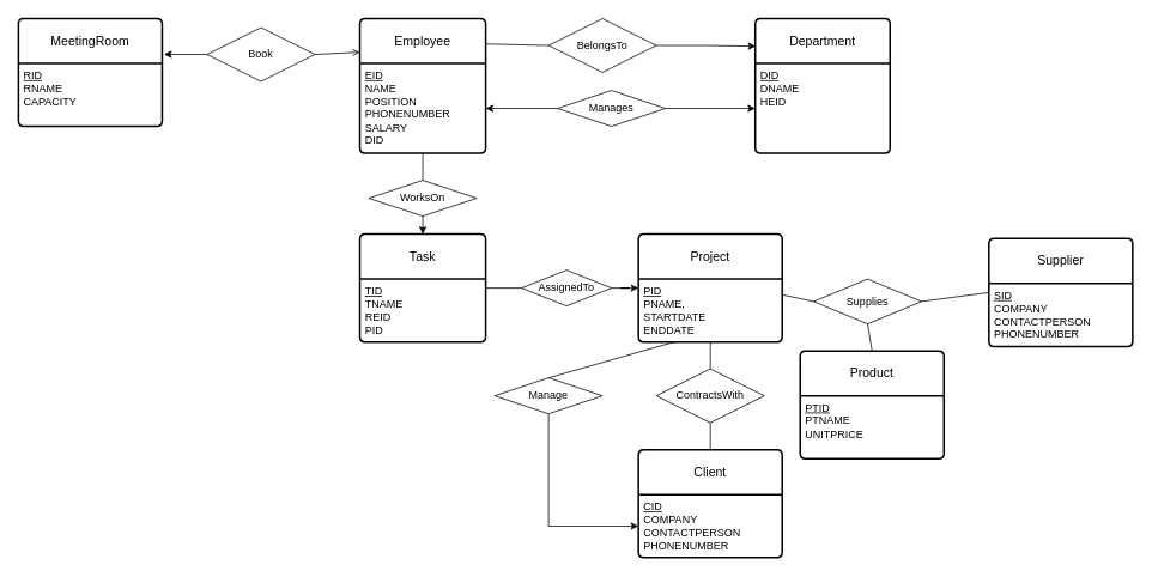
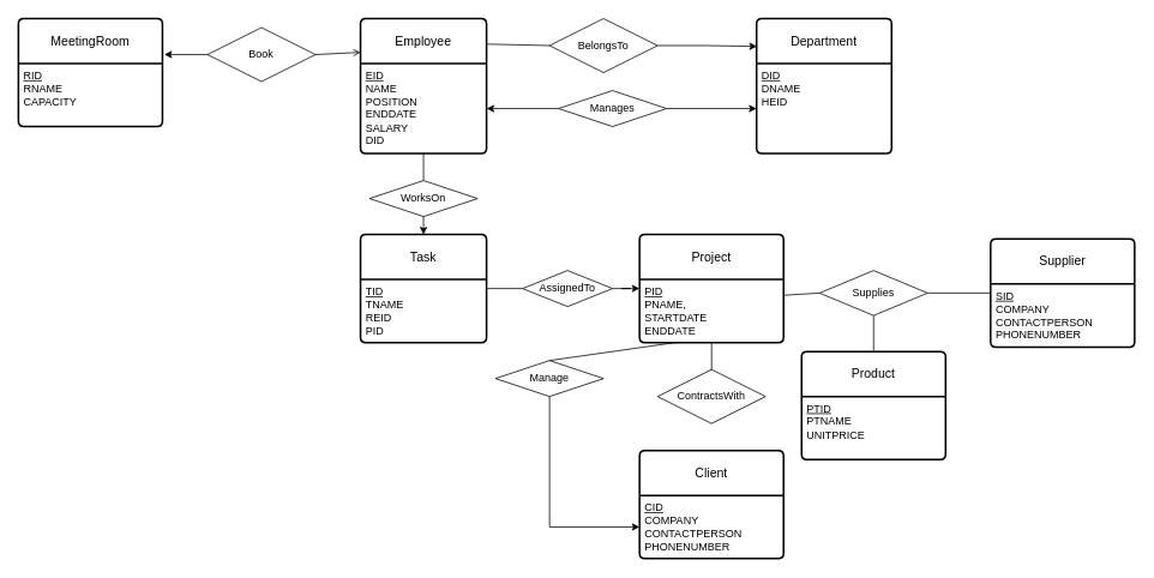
  <mxCell id="0" />
  <mxCell id="1" parent="0" />
  <mxCell id="2" value="Employee" style="swimlane;childLayout=stackLayout;horizontal=1;startSize=50;horizontalStack=0;rounded=1;fontSize=14;fontStyle=0;strokeWidth=2;resizeParent=0;resizeLast=1;shadow=0;dashed=0;align=center;arcSize=4;whiteSpace=wrap;html=1;" parent="1" vertex="1"><mxGeometry x="400" y="20" width="140" height="150" as="geometry" /></mxCell>
- <mxCell id="3" value="&lt;u&gt;EID&lt;/u&gt;&lt;br&gt;NAME&lt;br&gt;POSITION&lt;br&gt;PHONENUMBER&lt;br&gt;SALARY&lt;br&gt;DID" style="align=left;strokeColor=none;fillColor=none;spacingLeft=4;fontSize=12;verticalAlign=top;resizable=0;rotatable=0;part=1;html=1;points=[[0,0,0,0,0],[0,0.25,0,0,0],[0,0.5,0,0,0],[0,0.75,0,0,0],[0,1,0,0,0],[0.25,0,0,0,0],[0.25,1,0,0,0],[0.5,0,0,0,0],[0.5,1,0,0,0],[0.75,0,0,0,0],[0.75,1,0,0,0],[1,0,0,0,0],[1,0.25,0,0,0],[1,0.5,0,0,0],[1,0.75,0,0,0],[1,1,0,0,0]];" parent="2" vertex="1"><mxGeometry y="50" width="140" height="100" as="geometry" /></mxCell>
+ <mxCell id="3" value="&lt;u&gt;EID&lt;/u&gt;&lt;br&gt;NAME&lt;br&gt;POSITION&lt;br&gt;ENDDATE&lt;br&gt;SALARY&lt;br&gt;DID" style="align=left;strokeColor=none;fillColor=none;spacingLeft=4;fontSize=12;verticalAlign=top;resizable=0;rotatable=0;part=1;html=1;points=[[0,0,0,0,0],[0,0.25,0,0,0],[0,0.5,0,0,0],[0,0.75,0,0,0],[0,1,0,0,0],[0.25,0,0,0,0],[0.25,1,0,0,0],[0.5,0,0,0,0],[0.5,1,0,0,0],[0.75,0,0,0,0],[0.75,1,0,0,0],[1,0,0,0,0],[1,0.25,0,0,0],[1,0.5,0,0,0],[1,0.75,0,0,0],[1,1,0,0,0]];" parent="2" vertex="1"><mxGeometry y="50" width="140" height="100" as="geometry" /></mxCell>
  <mxCell id="4" value="Department" style="swimlane;childLayout=stackLayout;horizontal=1;startSize=50;horizontalStack=0;rounded=1;fontSize=14;fontStyle=0;strokeWidth=2;resizeParent=0;resizeLast=1;shadow=0;dashed=0;align=center;arcSize=4;whiteSpace=wrap;html=1;" parent="1" vertex="1"><mxGeometry x="840" y="20" width="150" height="150" as="geometry" /></mxCell>
  <mxCell id="5" value="&lt;u&gt;DID&lt;/u&gt;&lt;br&gt;DNAME&lt;br&gt;HEID" style="align=left;strokeColor=none;fillColor=none;spacingLeft=4;fontSize=12;verticalAlign=top;resizable=0;rotatable=0;part=1;html=1;" parent="4" vertex="1"><mxGeometry y="50" width="150" height="100" as="geometry" /></mxCell>
  <mxCell id="6" value="BelongsTo" style="shape=rhombus;perimeter=rhombusPerimeter;whiteSpace=wrap;html=1;align=center;" parent="1" vertex="1"><mxGeometry x="610" y="20" width="120" height="60" as="geometry" /></mxCell>
  <mxCell id="7" style="edgeStyle=orthogonalEdgeStyle;rounded=0;orthogonalLoop=1;jettySize=auto;html=1;entryX=0;entryY=0.5;entryDx=0;entryDy=0;" parent="1" source="8" target="5" edge="1"><mxGeometry relative="1" as="geometry" /></mxCell>
  <mxCell id="8" value="Manages" style="shape=rhombus;perimeter=rhombusPerimeter;whiteSpace=wrap;html=1;align=center;" parent="1" vertex="1"><mxGeometry x="620" y="100" width="120" height="40" as="geometry" /></mxCell>
  <mxCell id="9" value="" style="endArrow=none;html=1;rounded=0;exitX=1.007;exitY=0.189;exitDx=0;exitDy=0;exitPerimeter=0;entryX=0;entryY=0.5;entryDx=0;entryDy=0;" parent="1" source="2" target="6" edge="1"><mxGeometry width="50" height="50" relative="1" as="geometry"><mxPoint x="610" y="130" as="sourcePoint" /><mxPoint x="660" y="80" as="targetPoint" /></mxGeometry></mxCell>
  <mxCell id="10" style="edgeStyle=orthogonalEdgeStyle;rounded=0;orthogonalLoop=1;jettySize=auto;html=1;exitX=0;exitY=0.5;exitDx=0;exitDy=0;entryX=1;entryY=0.5;entryDx=0;entryDy=0;entryPerimeter=0;" parent="1" source="8" target="3" edge="1"><mxGeometry relative="1" as="geometry" /></mxCell>
  <mxCell id="11" value="MeetingRoom" style="swimlane;childLayout=stackLayout;horizontal=1;startSize=50;horizontalStack=0;rounded=1;fontSize=14;fontStyle=0;strokeWidth=2;resizeParent=0;resizeLast=1;shadow=0;dashed=0;align=center;arcSize=4;whiteSpace=wrap;html=1;" parent="1" vertex="1"><mxGeometry x="20" y="20" width="160" height="120" as="geometry" /></mxCell>
  <mxCell id="12" value="&lt;u&gt;RID&lt;/u&gt;&lt;br&gt;RNAME&lt;br&gt;CAPACITY" style="align=left;strokeColor=none;fillColor=none;spacingLeft=4;fontSize=12;verticalAlign=top;resizable=0;rotatable=0;part=1;html=1;" parent="11" vertex="1"><mxGeometry y="50" width="160" height="70" as="geometry" /></mxCell>
  <mxCell id="13" style="edgeStyle=orthogonalEdgeStyle;rounded=0;orthogonalLoop=1;jettySize=auto;html=1;entryX=0.003;entryY=0.206;entryDx=0;entryDy=0;entryPerimeter=0;" parent="1" source="6" target="4" edge="1"><mxGeometry relative="1" as="geometry" /></mxCell>
  <mxCell id="14" value="Book" style="shape=rhombus;perimeter=rhombusPerimeter;whiteSpace=wrap;html=1;align=center;" parent="1" vertex="1"><mxGeometry x="230" y="30" width="120" height="60" as="geometry" /></mxCell>
  <mxCell id="15" style="edgeStyle=orthogonalEdgeStyle;rounded=0;orthogonalLoop=1;jettySize=auto;html=1;exitX=0;exitY=0.5;exitDx=0;exitDy=0;entryX=1.013;entryY=0.333;entryDx=0;entryDy=0;entryPerimeter=0;" parent="1" source="14" target="11" edge="1"><mxGeometry relative="1" as="geometry" /></mxCell>
  <mxCell id="16" value="" style="endArrow=open;html=1;rounded=0;exitX=1;exitY=0.5;exitDx=0;exitDy=0;entryX=0;entryY=0.25;entryDx=0;entryDy=0;" parent="1" source="14" target="2" edge="1"><mxGeometry width="50" height="50" relative="1" as="geometry"><mxPoint x="320" y="120" as="sourcePoint" /><mxPoint x="370" y="70" as="targetPoint" /></mxGeometry></mxCell>
  <mxCell id="17" value="Task" style="swimlane;childLayout=stackLayout;horizontal=1;startSize=50;horizontalStack=0;rounded=1;fontSize=14;fontStyle=0;strokeWidth=2;resizeParent=0;resizeLast=1;shadow=0;dashed=0;align=center;arcSize=4;whiteSpace=wrap;html=1;" parent="1" vertex="1"><mxGeometry x="400" y="260" width="140" height="120" as="geometry" /></mxCell>
  <mxCell id="18" value="&lt;u&gt; TID&lt;/u&gt;&lt;br&gt;TNAME&lt;br&gt;REID &lt;br&gt;PID" style="align=left;strokeColor=none;fillColor=none;spacingLeft=4;fontSize=12;verticalAlign=top;resizable=0;rotatable=0;part=1;html=1;" parent="17" vertex="1"><mxGeometry y="50" width="140" height="70" as="geometry" /></mxCell>
  <mxCell id="19" style="edgeStyle=orthogonalEdgeStyle;rounded=0;orthogonalLoop=1;jettySize=auto;html=1;exitX=0.5;exitY=1;exitDx=0;exitDy=0;entryX=0.5;entryY=0;entryDx=0;entryDy=0;" parent="1" source="20" target="17" edge="1"><mxGeometry relative="1" as="geometry" /></mxCell>
  <mxCell id="20" value="WorksOn" style="shape=rhombus;perimeter=rhombusPerimeter;whiteSpace=wrap;html=1;align=center;" parent="1" vertex="1"><mxGeometry x="410" y="200" width="120" height="40" as="geometry" /></mxCell>
  <mxCell id="21" value="" style="endArrow=none;html=1;rounded=0;exitX=0.5;exitY=1;exitDx=0;exitDy=0;exitPerimeter=0;entryX=0.5;entryY=0;entryDx=0;entryDy=0;" parent="1" source="3" target="20" edge="1"><mxGeometry width="50" height="50" relative="1" as="geometry"><mxPoint x="510" y="100" as="sourcePoint" /><mxPoint x="560" y="50" as="targetPoint" /></mxGeometry></mxCell>
  <mxCell id="22" value="Project" style="swimlane;childLayout=stackLayout;horizontal=1;startSize=50;horizontalStack=0;rounded=1;fontSize=14;fontStyle=0;strokeWidth=2;resizeParent=0;resizeLast=1;shadow=0;dashed=0;align=center;arcSize=4;whiteSpace=wrap;html=1;" parent="1" vertex="1"><mxGeometry x="710" y="260" width="160" height="120" as="geometry" /></mxCell>
  <mxCell id="23" value="&lt;u&gt;PID&lt;/u&gt;&lt;br&gt;PNAME,&lt;br&gt;STARTDATE&lt;br&gt;ENDDATE" style="align=left;strokeColor=none;fillColor=none;spacingLeft=4;fontSize=12;verticalAlign=top;resizable=0;rotatable=0;part=1;html=1;" parent="22" vertex="1"><mxGeometry y="50" width="160" height="70" as="geometry" /></mxCell>
  <mxCell id="24" style="edgeStyle=orthogonalEdgeStyle;rounded=0;orthogonalLoop=1;jettySize=auto;html=1;entryX=0;entryY=0.5;entryDx=0;entryDy=0;" parent="1" source="25" target="22" edge="1"><mxGeometry relative="1" as="geometry" /></mxCell>
  <mxCell id="25" value="AssignedTo" style="shape=rhombus;perimeter=rhombusPerimeter;whiteSpace=wrap;html=1;align=center;" parent="1" vertex="1"><mxGeometry x="580" y="300" width="100" height="40" as="geometry" /></mxCell>
  <mxCell id="26" value="" style="endArrow=none;html=1;rounded=0;exitX=1;exitY=0.143;exitDx=0;exitDy=0;exitPerimeter=0;entryX=0;entryY=0.5;entryDx=0;entryDy=0;" parent="1" source="18" target="25" edge="1"><mxGeometry width="50" height="50" relative="1" as="geometry"><mxPoint x="580" y="100" as="sourcePoint" /><mxPoint x="630" y="50" as="targetPoint" /></mxGeometry></mxCell>
  <mxCell id="27" value="Supplier" style="swimlane;childLayout=stackLayout;horizontal=1;startSize=50;horizontalStack=0;rounded=1;fontSize=14;fontStyle=0;strokeWidth=2;resizeParent=0;resizeLast=1;shadow=0;dashed=0;align=center;arcSize=4;whiteSpace=wrap;html=1;" parent="1" vertex="1"><mxGeometry x="1100" y="265" width="160" height="120" as="geometry" /></mxCell>
  <mxCell id="28" value="&lt;u&gt; SID&lt;/u&gt;&lt;br&gt;COMPANY&lt;br&gt;CONTACTPERSON&lt;br&gt;PHONENUMBER" style="align=left;strokeColor=none;fillColor=none;spacingLeft=4;fontSize=12;verticalAlign=top;resizable=0;rotatable=0;part=1;html=1;" parent="27" vertex="1"><mxGeometry y="50" width="160" height="70" as="geometry" /></mxCell>
  <mxCell id="29" value="Product" style="swimlane;childLayout=stackLayout;horizontal=1;startSize=50;horizontalStack=0;rounded=1;fontSize=14;fontStyle=0;strokeWidth=2;resizeParent=0;resizeLast=1;shadow=0;dashed=0;align=center;arcSize=4;whiteSpace=wrap;html=1;" parent="1" vertex="1"><mxGeometry x="890" y="390" width="160" height="120" as="geometry" /></mxCell>
  <mxCell id="30" value="&lt;u&gt;PTID&lt;br&gt;&lt;/u&gt;PTNAME&lt;br&gt;UNITPRICE" style="align=left;strokeColor=none;fillColor=none;spacingLeft=4;fontSize=12;verticalAlign=top;resizable=0;rotatable=0;part=1;html=1;" parent="29" vertex="1"><mxGeometry y="50" width="160" height="70" as="geometry" /></mxCell>
  <mxCell id="31" value="Client" style="swimlane;childLayout=stackLayout;horizontal=1;startSize=50;horizontalStack=0;rounded=1;fontSize=14;fontStyle=0;strokeWidth=2;resizeParent=0;resizeLast=1;shadow=0;dashed=0;align=center;arcSize=4;whiteSpace=wrap;html=1;" parent="1" vertex="1"><mxGeometry x="710" y="500" width="160" height="120" as="geometry" /></mxCell>
  <mxCell id="32" value="&lt;u&gt;CID&lt;/u&gt;&lt;br&gt;COMPANY&lt;br&gt;CONTACTPERSON&lt;br&gt;PHONENUMBER" style="align=left;strokeColor=none;fillColor=none;spacingLeft=4;fontSize=12;verticalAlign=top;resizable=0;rotatable=0;part=1;html=1;" parent="31" vertex="1"><mxGeometry y="50" width="160" height="70" as="geometry" /></mxCell>
  <mxCell id="33" value="ContractsWith" style="shape=rhombus;perimeter=rhombusPerimeter;whiteSpace=wrap;html=1;align=center;" parent="1" vertex="1"><mxGeometry x="730" y="410" width="120" height="60" as="geometry" /></mxCell>
  <mxCell id="34" value="" style="endArrow=none;html=1;rounded=0;exitX=0.5;exitY=1;exitDx=0;exitDy=0;entryX=0.5;entryY=0;entryDx=0;entryDy=0;" parent="1" source="23" target="33" edge="1"><mxGeometry width="50" height="50" relative="1" as="geometry"><mxPoint x="720" y="330" as="sourcePoint" /><mxPoint x="770" y="280" as="targetPoint" /></mxGeometry></mxCell>
- <mxCell id="35" value="Supplies" style="shape=rhombus;perimeter=rhombusPerimeter;whiteSpace=wrap;html=1;align=center;" parent="1" vertex="1"><mxGeometry x="905" y="310" width="120" height="50" as="geometry" /></mxCell>
+ <mxCell id="35" value="Supplies" style="shape=rhombus;perimeter=rhombusPerimeter;whiteSpace=wrap;html=1;align=center;" parent="1" vertex="1"><mxGeometry x="910" y="300" width="120" height="50" as="geometry" /></mxCell>
  <mxCell id="36" value="" style="endArrow=none;html=1;rounded=0;exitX=1;exitY=0.5;exitDx=0;exitDy=0;entryX=0;entryY=0.5;entryDx=0;entryDy=0;" parent="1" source="35" target="27" edge="1"><mxGeometry width="50" height="50" relative="1" as="geometry"><mxPoint x="990" y="300" as="sourcePoint" /><mxPoint x="1040" y="250" as="targetPoint" /></mxGeometry></mxCell>
  <mxCell id="37" value="" style="endArrow=none;html=1;rounded=0;exitX=0.5;exitY=1;exitDx=0;exitDy=0;entryX=0.5;entryY=0;entryDx=0;entryDy=0;" parent="1" source="35" target="29" edge="1"><mxGeometry width="50" height="50" relative="1" as="geometry"><mxPoint x="990" y="300" as="sourcePoint" /><mxPoint x="1040" y="250" as="targetPoint" /></mxGeometry></mxCell>
  <mxCell id="38" value="" style="endArrow=none;html=1;rounded=0;exitX=0;exitY=0.5;exitDx=0;exitDy=0;entryX=1;entryY=0.25;entryDx=0;entryDy=0;" parent="1" source="35" target="23" edge="1"><mxGeometry width="50" height="50" relative="1" as="geometry"><mxPoint x="900" y="300" as="sourcePoint" /><mxPoint x="950" y="250" as="targetPoint" /></mxGeometry></mxCell>
  <mxCell id="39" style="edgeStyle=orthogonalEdgeStyle;rounded=0;orthogonalLoop=1;jettySize=auto;html=1;exitX=0.5;exitY=1;exitDx=0;exitDy=0;entryX=0;entryY=0.5;entryDx=0;entryDy=0;" edge="1" parent="1" source="40" target="32"><mxGeometry relative="1" as="geometry" /></mxCell>
- <mxCell id="40" value="Manage" style="shape=rhombus;perimeter=rhombusPerimeter;whiteSpace=wrap;html=1;align=center;" vertex="1" parent="1"><mxGeometry x="550" y="420" width="120" height="40" as="geometry" /></mxCell>
+ <mxCell id="40" value="Manage" style="shape=rhombus;perimeter=rhombusPerimeter;whiteSpace=wrap;html=1;align=center;" vertex="1" parent="1"><mxGeometry x="550" y="400" width="120" height="40" as="geometry" /></mxCell>
  <mxCell id="41" value="" style="endArrow=none;html=1;rounded=0;exitX=0.5;exitY=0;exitDx=0;exitDy=0;entryX=0.25;entryY=1;entryDx=0;entryDy=0;" edge="1" parent="1" source="40" target="23"><mxGeometry width="50" height="50" relative="1" as="geometry"><mxPoint x="840" y="380" as="sourcePoint" /><mxPoint x="890" y="330" as="targetPoint" /></mxGeometry></mxCell>
- <mxCell id="42" value="" style="endArrow=none;html=1;rounded=0;exitX=0.5;exitY=1;exitDx=0;exitDy=0;entryX=0.5;entryY=0;entryDx=0;entryDy=0;" edge="1" parent="1" source="33" target="31"><mxGeometry width="50" height="50" relative="1" as="geometry"><mxPoint x="800" y="380" as="sourcePoint" /><mxPoint x="850" y="330" as="targetPoint" /></mxGeometry></mxCell>
